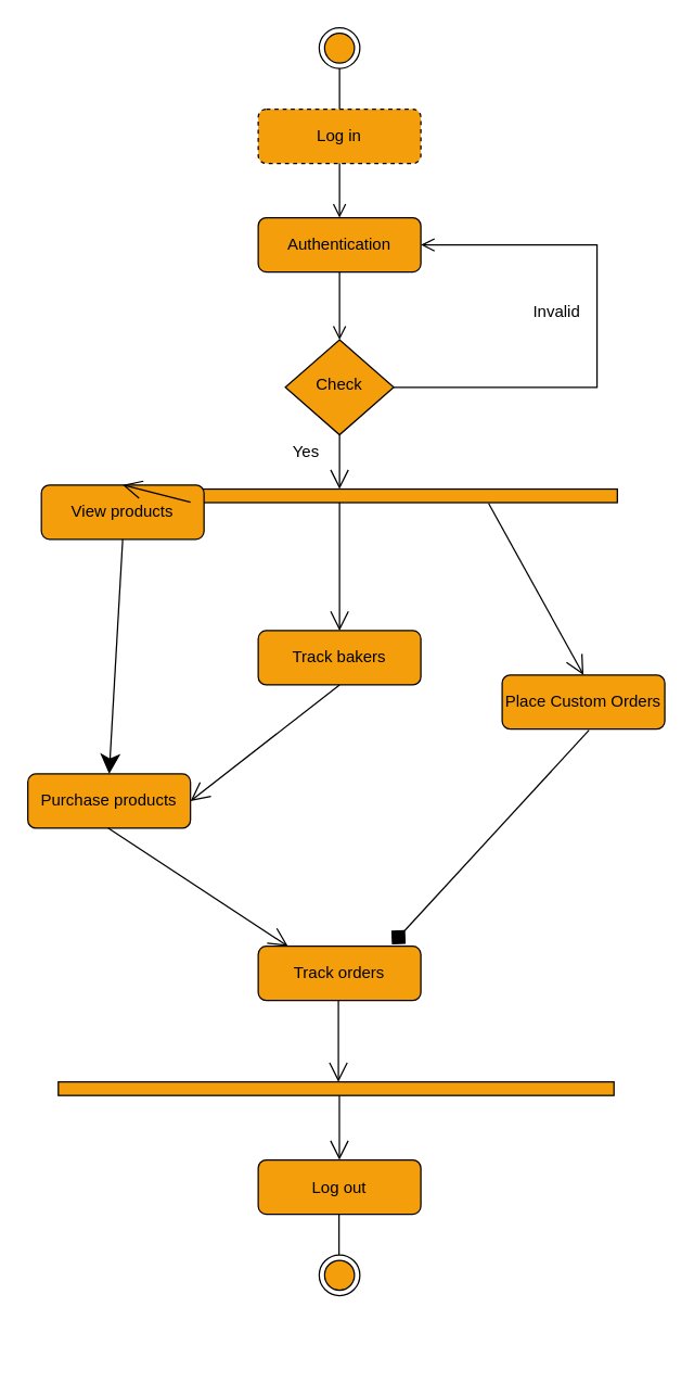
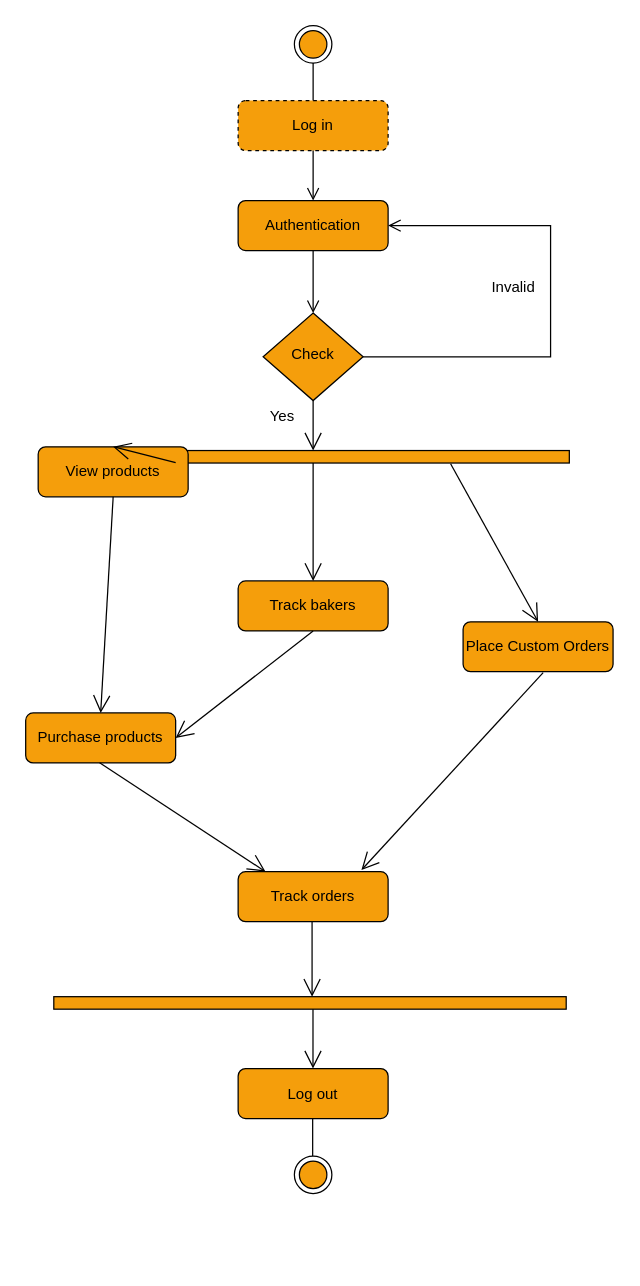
  <mxCell id="0" />
  <mxCell id="1" parent="0" />
  <mxCell id="2" value="" style="rounded=0;html=1;jettySize=auto;orthogonalLoop=1;fontSize=11;endArrow=open;endFill=0;endSize=8;strokeWidth=1;shadow=0;labelBackgroundColor=none;edgeStyle=orthogonalEdgeStyle;strokeColor=light-dark(#000000,#000000);" edge="1" parent="1" source="11" target="5"><mxGeometry relative="1" as="geometry" /></mxCell>
  <mxCell id="3" value="&lt;font style=&quot;color: light-dark(rgb(0, 0, 0), rgb(0, 0, 0));&quot;&gt;Log in&lt;/font&gt;" style="rounded=1;whiteSpace=wrap;html=1;fontSize=12;glass=0;strokeWidth=1;shadow=0;fillColor=light-dark(#F59E0B,#F59E0B);strokeColor=light-dark(#000000,#000000);dashed=1;" vertex="1" parent="1"><mxGeometry x="190" y="80" width="120" height="40" as="geometry" /></mxCell>
  <mxCell id="4" value="&lt;font style=&quot;color: light-dark(rgb(0, 0, 0), rgb(0, 0, 0)); font-size: 12px;&quot;&gt;Invalid&lt;/font&gt;" style="edgeStyle=orthogonalEdgeStyle;rounded=0;html=1;jettySize=auto;orthogonalLoop=1;fontSize=11;endArrow=open;endFill=0;endSize=8;strokeWidth=1;shadow=0;labelBackgroundColor=none;strokeColor=light-dark(#000000,#000000);entryX=1;entryY=0.5;entryDx=0;entryDy=0;" edge="1" parent="1" source="5" target="11"><mxGeometry x="0.065" y="30" relative="1" as="geometry"><mxPoint as="offset" /><mxPoint x="440.091" y="190" as="targetPoint" /><Array as="points"><mxPoint x="440" y="285" /><mxPoint x="440" y="180" /></Array></mxGeometry></mxCell>
  <mxCell id="5" value="&lt;font style=&quot;color: light-dark(rgb(0, 0, 0), rgb(0, 0, 0));&quot;&gt;Check&lt;/font&gt;" style="rhombus;whiteSpace=wrap;html=1;shadow=0;fontFamily=Helvetica;fontSize=12;align=center;strokeWidth=1;spacing=6;spacingTop=-4;fillColor=light-dark(#F59E0B,#F59E0B);strokeColor=light-dark(#000000,#000000);" vertex="1" parent="1"><mxGeometry x="210" y="250" width="80" height="70" as="geometry" /></mxCell>
  <mxCell id="6" value="&lt;font style=&quot;color: light-dark(rgb(0, 0, 0), rgb(0, 0, 0));&quot;&gt;Log out&lt;/font&gt;" style="rounded=1;whiteSpace=wrap;html=1;fontSize=12;glass=0;strokeWidth=1;shadow=0;strokeColor=light-dark(#000000,#000000);fillColor=light-dark(#F59E0B,#F59E0B);" vertex="1" parent="1"><mxGeometry x="190" y="854.5" width="120" height="40" as="geometry" /></mxCell>
  <mxCell id="7" value="" style="ellipse;html=1;shape=endState;fillColor=light-dark(#F59E0B,#F59E0B);strokeColor=light-dark(#000000,#000000);" vertex="1" parent="1"><mxGeometry x="235" y="20" width="30" height="30" as="geometry" /></mxCell>
  <mxCell id="8" value="" style="endArrow=none;html=1;rounded=0;strokeColor=light-dark(#000000,#000000);entryX=0.5;entryY=1;entryDx=0;entryDy=0;exitX=0.5;exitY=0;exitDx=0;exitDy=0;" edge="1" parent="1" source="3" target="7"><mxGeometry width="50" height="50" relative="1" as="geometry"><mxPoint x="225" y="80" as="sourcePoint" /><mxPoint x="275" y="30" as="targetPoint" /></mxGeometry></mxCell>
  <mxCell id="9" value="" style="ellipse;html=1;shape=endState;fillColor=light-dark(#F59E0B,#F59E0B);strokeColor=light-dark(#000000,#000000);" vertex="1" parent="1"><mxGeometry x="235" y="924.5" width="30" height="30" as="geometry" /></mxCell>
  <mxCell id="10" value="" style="rounded=0;html=1;jettySize=auto;orthogonalLoop=1;fontSize=11;endArrow=open;endFill=0;endSize=8;strokeWidth=1;shadow=0;labelBackgroundColor=none;edgeStyle=orthogonalEdgeStyle;strokeColor=light-dark(#000000,#000000);" edge="1" parent="1" source="3" target="11"><mxGeometry relative="1" as="geometry"><mxPoint x="250" y="120" as="sourcePoint" /><mxPoint x="250" y="380" as="targetPoint" /></mxGeometry></mxCell>
  <mxCell id="11" value="&lt;font style=&quot;color: light-dark(rgb(0, 0, 0), rgb(0, 0, 0));&quot;&gt;Authentication&lt;/font&gt;" style="rounded=1;whiteSpace=wrap;html=1;fontSize=12;glass=0;strokeWidth=1;shadow=0;fillColor=light-dark(#F59E0B,#F59E0B);strokeColor=light-dark(#000000,#000000);" vertex="1" parent="1"><mxGeometry x="190" y="160" width="120" height="40" as="geometry" /></mxCell>
  <mxCell id="12" value="" style="html=1;points=[[0,0,0,0,5],[0,1,0,0,-5],[1,0,0,0,5],[1,1,0,0,-5]];perimeter=orthogonalPerimeter;outlineConnect=0;targetShapes=umlLifeline;portConstraint=eastwest;newEdgeStyle={&quot;curved&quot;:0,&quot;rounded&quot;:0};rotation=-90;strokeColor=light-dark(#000000,#000000);fillColor=light-dark(#F59E0B,#F59E0B);" vertex="1" parent="1"><mxGeometry x="245" y="160" width="10" height="410" as="geometry" /></mxCell>
  <mxCell id="13" value="&lt;font style=&quot;color: light-dark(rgb(0, 0, 0), rgb(0, 0, 0));&quot;&gt;View products&lt;/font&gt;" style="rounded=1;whiteSpace=wrap;html=1;fontSize=12;glass=0;strokeWidth=1;shadow=0;fillColor=light-dark(#F59E0B,#F59E0B);strokeColor=light-dark(#000000,#000000);" vertex="1" parent="1"><mxGeometry x="30" y="357" width="120" height="40" as="geometry" /></mxCell>
  <mxCell id="14" value="" style="endArrow=open;endFill=1;endSize=12;html=1;rounded=0;strokeColor=light-dark(#000000,#000000);entryX=0.5;entryY=0;entryDx=0;entryDy=0;exitX=0.034;exitY=0.378;exitDx=0;exitDy=0;exitPerimeter=0;" edge="1" parent="1" target="13"><mxGeometry width="160" relative="1" as="geometry"><mxPoint x="139.98" y="369.66" as="sourcePoint" /><mxPoint x="140" y="490" as="targetPoint" /></mxGeometry></mxCell>
- <mxCell id="15" value="" style="endArrow=classic;endFill=1;endSize=12;html=1;rounded=0;strokeColor=light-dark(#000000,#000000);exitX=0.5;exitY=1;exitDx=0;exitDy=0;entryX=0.5;entryY=0;entryDx=0;entryDy=0;" edge="1" parent="1" source="13" target="16"><mxGeometry width="160" relative="1" as="geometry"><mxPoint x="50" y="512" as="sourcePoint" /><mxPoint x="80" y="567" as="targetPoint" /></mxGeometry></mxCell>
+ <mxCell id="15" value="" style="endArrow=open;endFill=1;endSize=12;html=1;rounded=0;strokeColor=light-dark(#000000,#000000);exitX=0.5;exitY=1;exitDx=0;exitDy=0;entryX=0.5;entryY=0;entryDx=0;entryDy=0;" edge="1" parent="1" source="13" target="16"><mxGeometry width="160" relative="1" as="geometry"><mxPoint x="50" y="512" as="sourcePoint" /><mxPoint x="80" y="567" as="targetPoint" /></mxGeometry></mxCell>
  <mxCell id="16" value="&lt;font style=&quot;color: light-dark(rgb(0, 0, 0), rgb(0, 0, 0));&quot;&gt;Purchase products&lt;/font&gt;" style="rounded=1;whiteSpace=wrap;html=1;fontSize=12;glass=0;strokeWidth=1;shadow=0;strokeColor=light-dark(#000000,#000000);fillColor=light-dark(#F59E0B,#F59E0B);" vertex="1" parent="1"><mxGeometry x="20" y="570" width="120" height="40" as="geometry" /></mxCell>
  <mxCell id="17" value="" style="html=1;points=[[0,0,0,0,5],[0,1,0,0,-5],[1,0,0,0,5],[1,1,0,0,-5]];perimeter=orthogonalPerimeter;outlineConnect=0;targetShapes=umlLifeline;portConstraint=eastwest;newEdgeStyle={&quot;curved&quot;:0,&quot;rounded&quot;:0};rotation=-90;strokeColor=light-dark(#000000,#000000);fillColor=light-dark(#F59E0B,#F59E0B);" vertex="1" parent="1"><mxGeometry x="242.5" y="597" width="10" height="410" as="geometry" /></mxCell>
  <mxCell id="18" value="" style="endArrow=open;endFill=1;endSize=12;html=1;rounded=0;exitX=0.5;exitY=1;exitDx=0;exitDy=0;strokeColor=light-dark(#000000,#000000);" edge="1" parent="1" source="5" target="12"><mxGeometry width="160" relative="1" as="geometry"><mxPoint x="200" y="360" as="sourcePoint" /><mxPoint x="360" y="360" as="targetPoint" /></mxGeometry></mxCell>
  <mxCell id="19" value="&lt;font style=&quot;color: light-dark(rgb(0, 0, 0), rgb(0, 0, 0));&quot;&gt;Place Custom Orders&lt;/font&gt;" style="rounded=1;whiteSpace=wrap;html=1;fontSize=12;glass=0;strokeWidth=1;shadow=0;fillColor=light-dark(#F59E0B,#F59E0B);strokeColor=light-dark(#000000,#000000);" vertex="1" parent="1"><mxGeometry x="370" y="497" width="120" height="40" as="geometry" /></mxCell>
  <mxCell id="20" value="" style="endArrow=open;endFill=1;endSize=12;html=1;rounded=0;strokeColor=light-dark(#000000,#000000);entryX=0.5;entryY=0;entryDx=0;entryDy=0;exitX=-0.059;exitY=0.622;exitDx=0;exitDy=0;exitPerimeter=0;" edge="1" parent="1" target="19"><mxGeometry width="160" relative="1" as="geometry"><mxPoint x="360" y="370.59" as="sourcePoint" /><mxPoint x="499.98" y="490" as="targetPoint" /></mxGeometry></mxCell>
- <mxCell id="21" value="" style="endArrow=diamond;endFill=1;endSize=12;html=1;rounded=0;strokeColor=light-dark(#000000,#000000);exitX=0.534;exitY=1.019;exitDx=0;exitDy=0;exitPerimeter=0;entryX=0.822;entryY=-0.033;entryDx=0;entryDy=0;entryPerimeter=0;" edge="1" parent="1" source="19" target="29"><mxGeometry width="160" relative="1" as="geometry"><mxPoint x="394.98" y="522" as="sourcePoint" /><mxPoint x="408.75" y="671.89" as="targetPoint" /></mxGeometry></mxCell>
+ <mxCell id="21" value="" style="endArrow=open;endFill=1;endSize=12;html=1;rounded=0;strokeColor=light-dark(#000000,#000000);exitX=0.534;exitY=1.019;exitDx=0;exitDy=0;exitPerimeter=0;entryX=0.822;entryY=-0.033;entryDx=0;entryDy=0;entryPerimeter=0;" edge="1" parent="1" source="19" target="29"><mxGeometry width="160" relative="1" as="geometry"><mxPoint x="394.98" y="522" as="sourcePoint" /><mxPoint x="408.75" y="671.89" as="targetPoint" /></mxGeometry></mxCell>
  <mxCell id="22" value="&lt;font style=&quot;color: light-dark(rgb(0, 0, 0), rgb(0, 0, 0));&quot;&gt;Yes&lt;/font&gt;" style="text;html=1;align=center;verticalAlign=middle;resizable=0;points=[];autosize=1;strokeColor=none;fillColor=none;" vertex="1" parent="1"><mxGeometry x="205" y="318" width="40" height="30" as="geometry" /></mxCell>
  <mxCell id="23" value="" style="endArrow=none;html=1;rounded=0;strokeColor=light-dark(#000000,#000000);entryX=0.5;entryY=1;entryDx=0;entryDy=0;exitX=0.5;exitY=0;exitDx=0;exitDy=0;" edge="1" parent="1"><mxGeometry width="50" height="50" relative="1" as="geometry"><mxPoint x="249.63" y="924.5" as="sourcePoint" /><mxPoint x="249.63" y="894.5" as="targetPoint" /></mxGeometry></mxCell>
  <mxCell id="24" value="" style="endArrow=open;endFill=1;endSize=12;html=1;rounded=0;strokeColor=light-dark(#000000,#000000);entryX=0.183;entryY=0;entryDx=0;entryDy=0;entryPerimeter=0;exitX=0.493;exitY=0.997;exitDx=0;exitDy=0;exitPerimeter=0;" edge="1" parent="1" source="16" target="29"><mxGeometry width="160" relative="1" as="geometry"><mxPoint x="0" y="607" as="sourcePoint" /><mxPoint x="88.67" y="671.73" as="targetPoint" /></mxGeometry></mxCell>
  <mxCell id="25" value="" style="endArrow=open;endFill=1;endSize=12;html=1;rounded=0;strokeColor=light-dark(#000000,#000000);" edge="1" parent="1" source="17"><mxGeometry width="160" relative="1" as="geometry"><mxPoint x="249.89" y="814.5" as="sourcePoint" /><mxPoint x="249.89" y="854.5" as="targetPoint" /></mxGeometry></mxCell>
  <mxCell id="26" value="&lt;font style=&quot;color: light-dark(rgb(0, 0, 0), rgb(0, 0, 0));&quot;&gt;Track bakers&lt;/font&gt;" style="rounded=1;whiteSpace=wrap;html=1;fontSize=12;glass=0;strokeWidth=1;shadow=0;fillColor=light-dark(#F59E0B,#F59E0B);strokeColor=light-dark(#000000,#000000);" vertex="1" parent="1"><mxGeometry x="190" y="464.34" width="120" height="40" as="geometry" /></mxCell>
  <mxCell id="27" value="" style="endArrow=open;endFill=1;endSize=12;html=1;rounded=0;strokeColor=light-dark(#000000,#000000);entryX=0.5;entryY=0;entryDx=0;entryDy=0;" edge="1" parent="1" target="26"><mxGeometry width="160" relative="1" as="geometry"><mxPoint x="250" y="370" as="sourcePoint" /><mxPoint x="310" y="487.34" as="targetPoint" /></mxGeometry></mxCell>
  <mxCell id="28" value="" style="endArrow=open;endFill=1;endSize=12;html=1;rounded=0;strokeColor=light-dark(#000000,#000000);exitX=0.5;exitY=1;exitDx=0;exitDy=0;entryX=1;entryY=0.5;entryDx=0;entryDy=0;" edge="1" parent="1" source="26" target="16"><mxGeometry width="160" relative="1" as="geometry"><mxPoint x="220" y="509.34" as="sourcePoint" /><mxPoint x="250" y="564.34" as="targetPoint" /></mxGeometry></mxCell>
  <mxCell id="29" value="&lt;font style=&quot;color: light-dark(rgb(0, 0, 0), rgb(0, 0, 0));&quot;&gt;Track orders&lt;/font&gt;" style="rounded=1;whiteSpace=wrap;html=1;fontSize=12;glass=0;strokeWidth=1;shadow=0;strokeColor=light-dark(#000000,#000000);fillColor=light-dark(#F59E0B,#F59E0B);" vertex="1" parent="1"><mxGeometry x="190" y="697" width="120" height="40" as="geometry" /></mxCell>
  <mxCell id="30" value="" style="endArrow=open;endFill=1;endSize=12;html=1;rounded=0;strokeColor=light-dark(#000000,#000000);exitX=0.493;exitY=0.997;exitDx=0;exitDy=0;exitPerimeter=0;" edge="1" parent="1" source="29" target="17"><mxGeometry width="160" relative="1" as="geometry"><mxPoint x="170" y="734" as="sourcePoint" /><mxPoint x="258.67" y="798.73" as="targetPoint" /></mxGeometry></mxCell>
